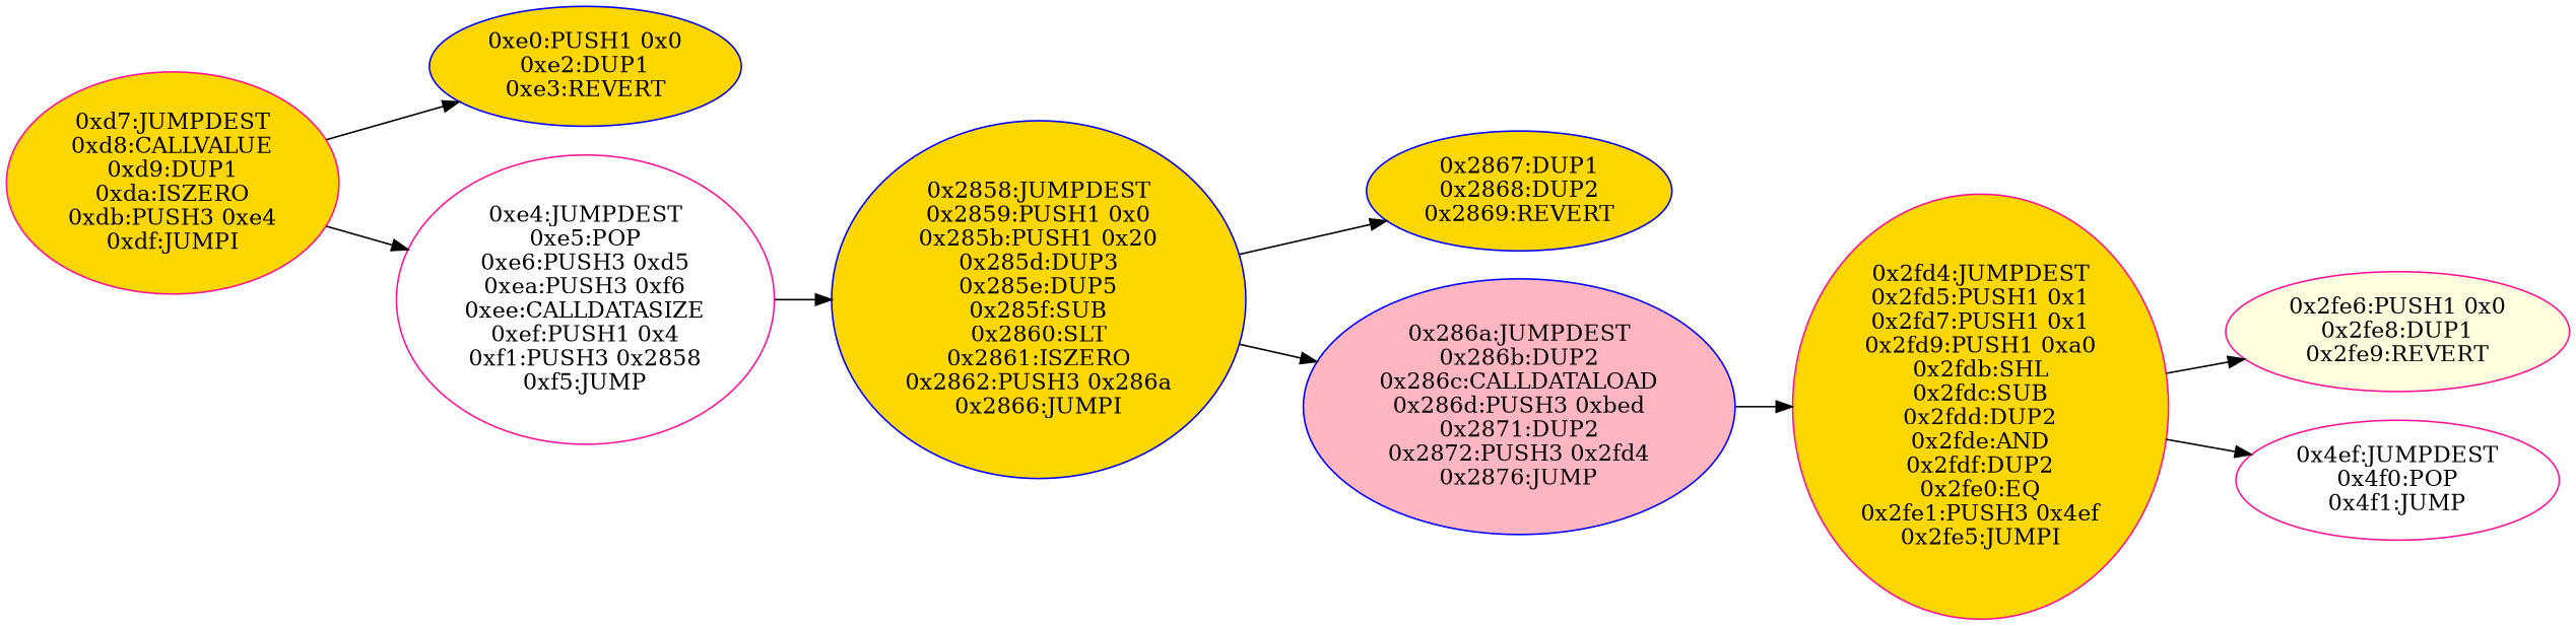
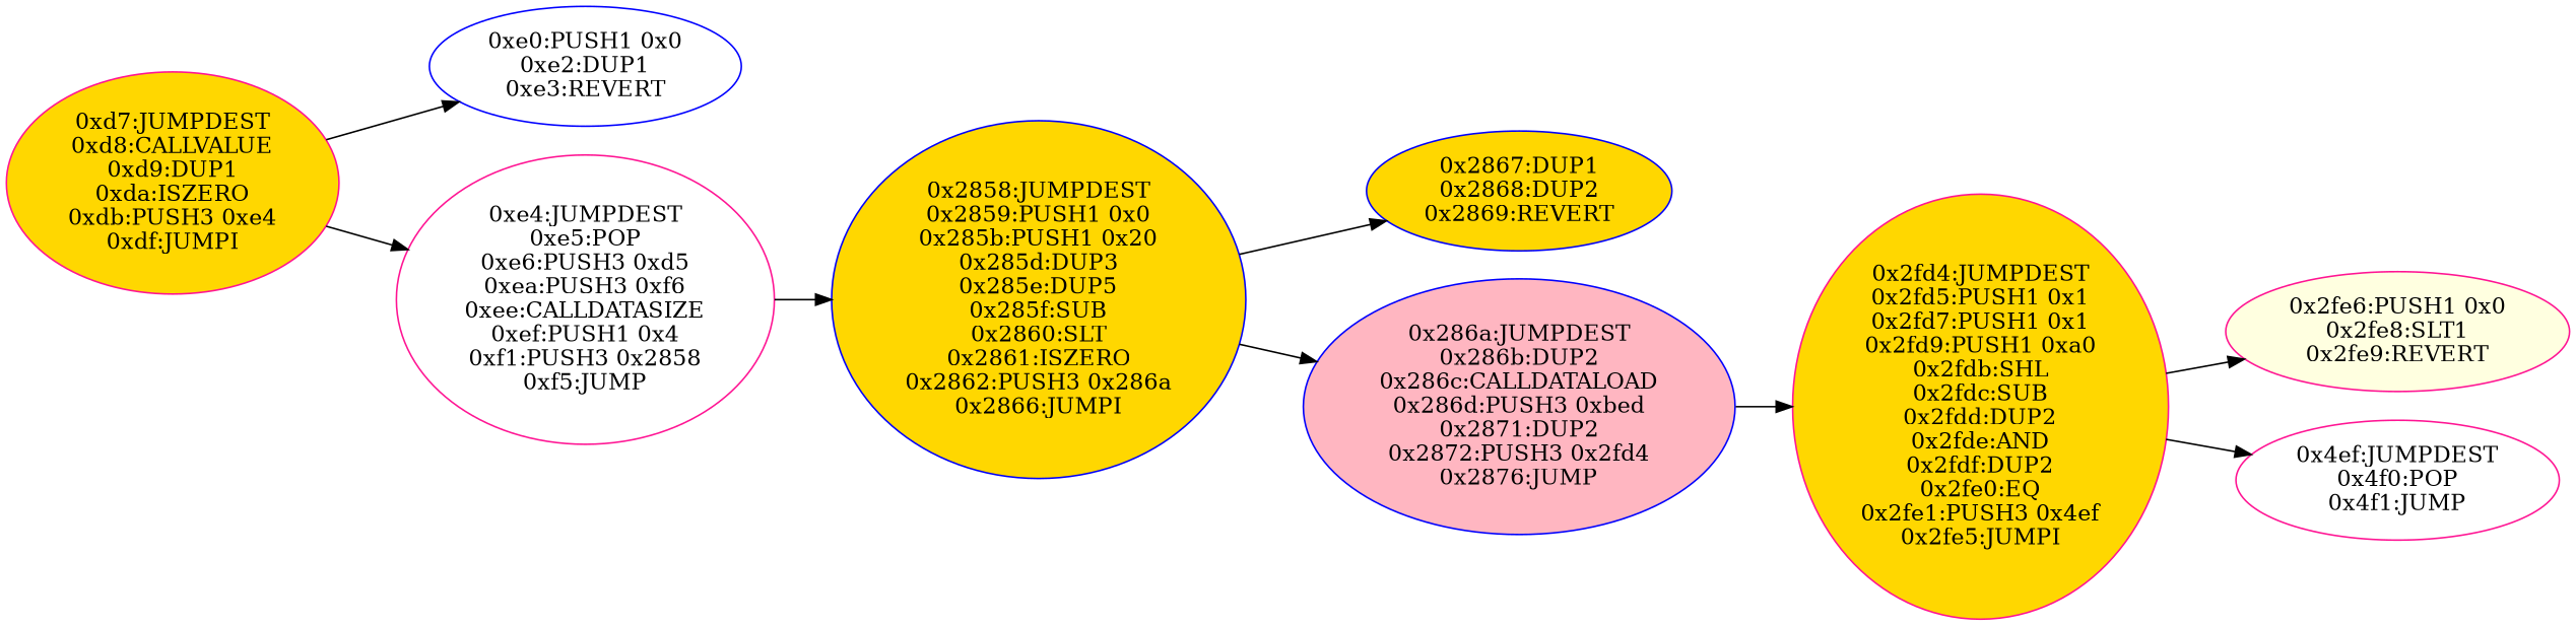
  digraph {
    rankdir=LR
    node [color=deeppink fillcolor=gold style=filled]
    n1 [label="0xd7:JUMPDEST\n0xd8:CALLVALUE\n0xd9:DUP1\n0xda:ISZERO\n0xdb:PUSH3 0xe4\n0xdf:JUMPI"]
-   n2 [color=blue label="0xe0:PUSH1 0x0\n0xe2:DUP1\n0xe3:REVERT"]
+   n2 [color=blue fillcolor=white label="0xe0:PUSH1 0x0\n0xe2:DUP1\n0xe3:REVERT"]
    n3 [fillcolor=white label="0xe4:JUMPDEST\n0xe5:POP\n0xe6:PUSH3 0xd5\n0xea:PUSH3 0xf6\n0xee:CALLDATASIZE\n0xef:PUSH1 0x4\n0xf1:PUSH3 0x2858\n0xf5:JUMP"]
    n4 [color=blue label="0x2858:JUMPDEST\n0x2859:PUSH1 0x0\n0x285b:PUSH1 0x20\n0x285d:DUP3\n0x285e:DUP5\n0x285f:SUB\n0x2860:SLT\n0x2861:ISZERO\n0x2862:PUSH3 0x286a\n0x2866:JUMPI"]
    n5 [color=blue label="0x2867:DUP1\n0x2868:DUP2\n0x2869:REVERT"]
    n6 [color=blue fillcolor=lightpink label="0x286a:JUMPDEST\n0x286b:DUP2\n0x286c:CALLDATALOAD\n0x286d:PUSH3 0xbed\n0x2871:DUP2\n0x2872:PUSH3 0x2fd4\n0x2876:JUMP"]
    n7 [label="0x2fd4:JUMPDEST\n0x2fd5:PUSH1 0x1\n0x2fd7:PUSH1 0x1\n0x2fd9:PUSH1 0xa0\n0x2fdb:SHL\n0x2fdc:SUB\n0x2fdd:DUP2\n0x2fde:AND\n0x2fdf:DUP2\n0x2fe0:EQ\n0x2fe1:PUSH3 0x4ef\n0x2fe5:JUMPI"]
-   n8 [fillcolor=lightyellow label="0x2fe6:PUSH1 0x0\n0x2fe8:DUP1\n0x2fe9:REVERT"]
+   n8 [fillcolor=lightyellow label="0x2fe6:PUSH1 0x0\n0x2fe8:SLT1\n0x2fe9:REVERT"]
    n9 [fillcolor=white label="0x4ef:JUMPDEST\n0x4f0:POP\n0x4f1:JUMP"]
    n1 -> n2
    n1 -> n3
    n3 -> n4
    n4 -> n5
    n4 -> n6
    n6 -> n7
    n7 -> n8
    n7 -> n9
  }
